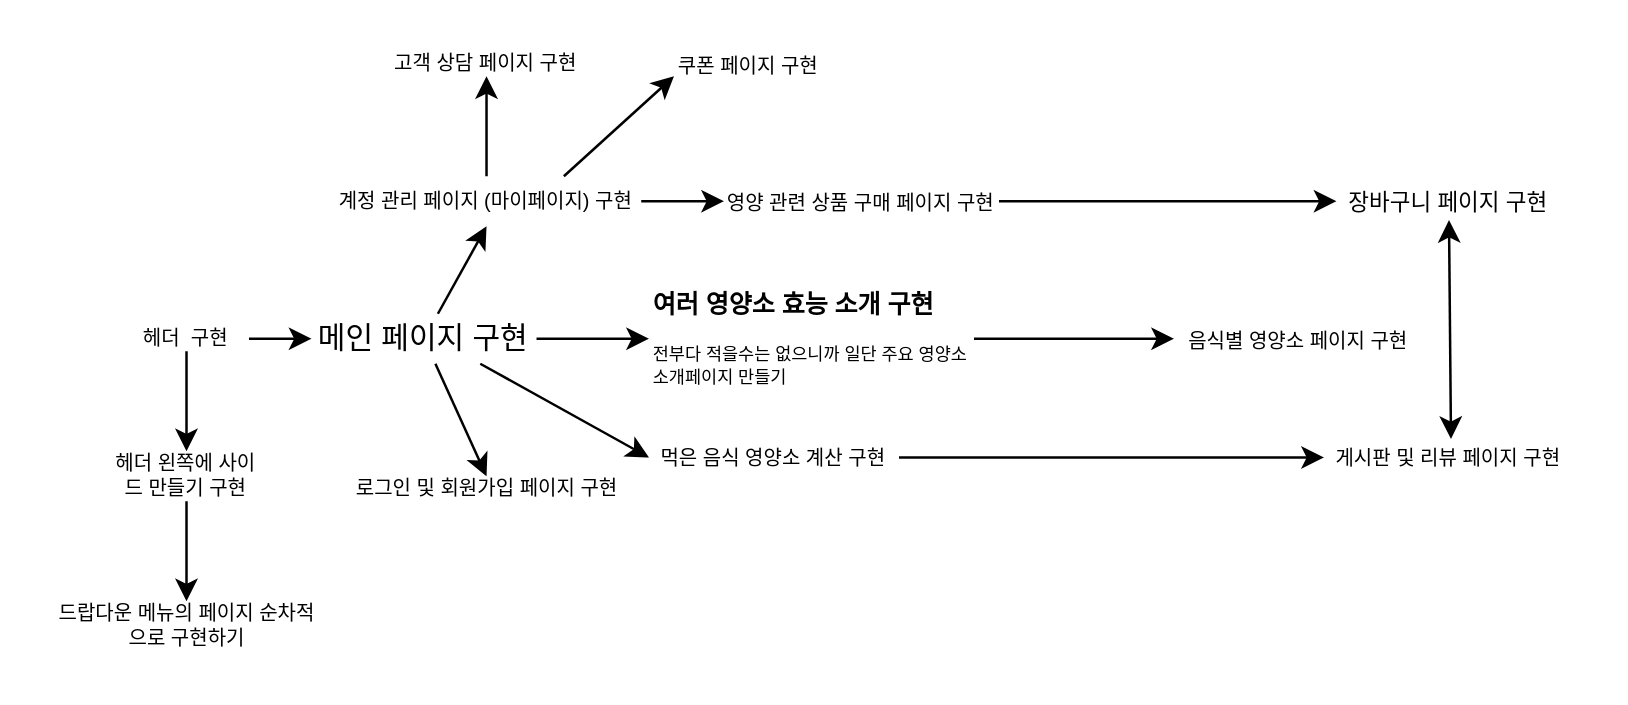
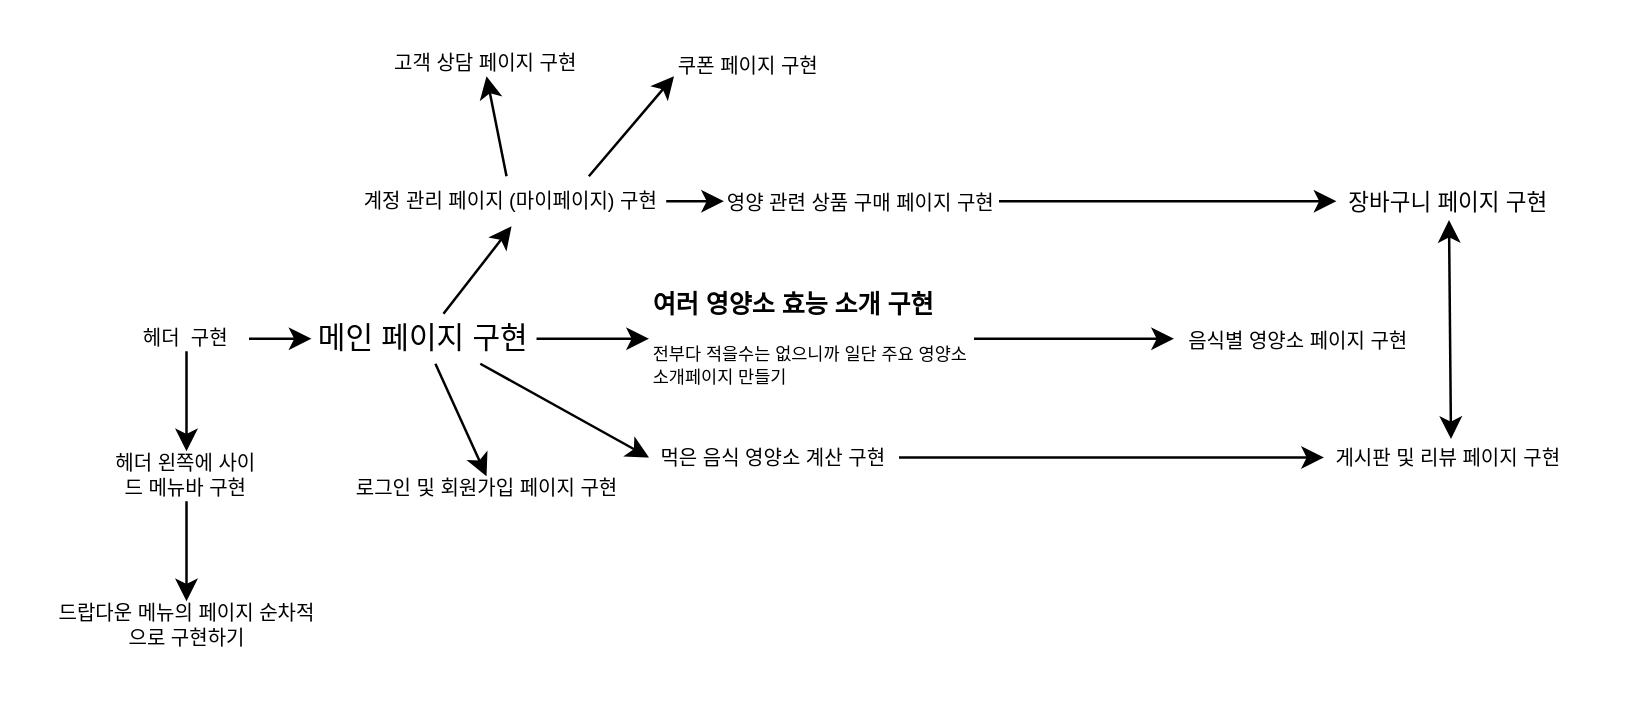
  <mxCell id="0" />
  <mxCell id="1" parent="0" />
  <mxCell id="2" style="edgeStyle=none;html=1;entryX=0;entryY=0.5;entryDx=0;entryDy=0;" parent="1" source="4" target="9" edge="1"><mxGeometry relative="1" as="geometry"><mxPoint x="149" y="135" as="targetPoint" /></mxGeometry></mxCell>
  <mxCell id="3" style="edgeStyle=none;html=1;" parent="1" source="4" target="23" edge="1"><mxGeometry relative="1" as="geometry"><mxPoint x="74" y="180" as="targetPoint" /></mxGeometry></mxCell>
  <mxCell id="4" value="헤더&amp;nbsp; 구현" style="text;html=1;align=center;verticalAlign=middle;whiteSpace=wrap;rounded=0;fontSize=8;" parent="1" vertex="1"><mxGeometry x="49" y="130" width="50" height="10" as="geometry" /></mxCell>
  <mxCell id="5" style="edgeStyle=none;html=1;entryX=0.5;entryY=0;entryDx=0;entryDy=0;" parent="1" source="9" target="10" edge="1"><mxGeometry relative="1" as="geometry"><mxPoint x="164" y="-10" as="targetPoint" /></mxGeometry></mxCell>
  <mxCell id="6" style="edgeStyle=none;html=1;entryX=0.5;entryY=1;entryDx=0;entryDy=0;" parent="1" source="9" target="14" edge="1"><mxGeometry relative="1" as="geometry"><mxPoint x="194" y="80" as="targetPoint" /></mxGeometry></mxCell>
  <mxCell id="7" style="edgeStyle=none;html=1;entryX=0;entryY=0.5;entryDx=0;entryDy=0;" parent="1" source="9" target="28" edge="1"><mxGeometry relative="1" as="geometry"><mxPoint x="289" y="135" as="targetPoint" /></mxGeometry></mxCell>
  <mxCell id="8" style="edgeStyle=none;html=1;exitX=0.75;exitY=1;exitDx=0;exitDy=0;entryX=0;entryY=0.5;entryDx=0;entryDy=0;" parent="1" source="9" target="16" edge="1"><mxGeometry relative="1" as="geometry"><mxPoint x="269" y="180" as="targetPoint" /></mxGeometry></mxCell>
  <mxCell id="9" value="메인 페이지 구현" style="text;html=1;align=center;verticalAlign=middle;whiteSpace=wrap;rounded=0;" parent="1" vertex="1"><mxGeometry x="124.01" y="125" width="90" height="20" as="geometry" /></mxCell>
  <mxCell id="10" value="로그인 및 회원가입&amp;nbsp;&lt;span style=&quot;background-color: transparent;&quot;&gt;페이지 구현&lt;/span&gt;" style="text;html=1;align=center;verticalAlign=middle;whiteSpace=wrap;rounded=0;fontSize=8;" parent="1" vertex="1"><mxGeometry x="136.51" y="190" width="115" height="10" as="geometry" /></mxCell>
  <mxCell id="11" style="edgeStyle=none;html=1;entryX=0;entryY=0.5;entryDx=0;entryDy=0;" parent="1" source="14" target="19" edge="1"><mxGeometry relative="1" as="geometry"><mxPoint x="269" y="-122" as="targetPoint" /></mxGeometry></mxCell>
  <mxCell id="12" style="edgeStyle=none;html=1;entryX=0.5;entryY=1;entryDx=0;entryDy=0;" parent="1" source="14" target="21" edge="1"><mxGeometry relative="1" as="geometry"><mxPoint x="69" y="-130" as="targetPoint" /></mxGeometry></mxCell>
  <mxCell id="13" style="edgeStyle=none;html=1;exitX=0.75;exitY=0;exitDx=0;exitDy=0;entryX=0;entryY=1;entryDx=0;entryDy=0;" parent="1" source="14" target="25" edge="1"><mxGeometry relative="1" as="geometry"><mxPoint x="289" y="40" as="targetPoint" /></mxGeometry></mxCell>
- <mxCell id="14" value="계정 관리 페이지 &lt;span style=&quot;background-color: transparent;&quot;&gt;(마이페이지) 구현&lt;/span&gt;" style="text;html=1;align=center;verticalAlign=middle;whiteSpace=wrap;rounded=0;fontSize=8;" parent="1" vertex="1"><mxGeometry x="132.14" y="70" width="123.75" height="20" as="geometry" /></mxCell>
+ <mxCell id="14" value="계정 관리 페이지 &lt;span style=&quot;background-color: transparent;&quot;&gt;(마이페이지) 구현&lt;/span&gt;" style="text;html=1;align=center;verticalAlign=middle;whiteSpace=wrap;rounded=0;fontSize=8;" parent="1" vertex="1"><mxGeometry x="142.14" y="70" width="123.75" height="20" as="geometry" /></mxCell>
  <mxCell id="15" style="edgeStyle=none;html=1;entryX=0;entryY=0.5;entryDx=0;entryDy=0;" parent="1" source="16" target="20" edge="1"><mxGeometry relative="1" as="geometry"><mxPoint x="619" y="135" as="targetPoint" /></mxGeometry></mxCell>
  <mxCell id="16" value="먹은 음식 영양소 계산 구현" style="text;html=1;align=center;verticalAlign=middle;whiteSpace=wrap;rounded=0;fontSize=8;" parent="1" vertex="1"><mxGeometry x="259" y="175" width="100" height="15" as="geometry" /></mxCell>
  <mxCell id="17" value="&lt;font style=&quot;font-size: 9px;&quot;&gt;장바구니 페이지 구현&lt;/font&gt;" style="text;html=1;align=center;verticalAlign=middle;whiteSpace=wrap;rounded=0;fontSize=10;" parent="1" vertex="1"><mxGeometry x="534" y="72.5" width="90" height="15" as="geometry" /></mxCell>
  <mxCell id="18" style="edgeStyle=none;html=1;entryX=0;entryY=0.5;entryDx=0;entryDy=0;exitX=1;exitY=0.5;exitDx=0;exitDy=0;" parent="1" source="19" target="17" edge="1"><mxGeometry relative="1" as="geometry" /></mxCell>
  <mxCell id="19" value="&lt;font style=&quot;font-size: 8px;&quot;&gt;영양 관련 상품 구매 페이지 구현&lt;/font&gt;" style="text;html=1;align=center;verticalAlign=middle;whiteSpace=wrap;rounded=0;fontSize=10;" parent="1" vertex="1"><mxGeometry x="289" y="72.5" width="110" height="15" as="geometry" /></mxCell>
  <mxCell id="20" value="게시판 및 리뷰 페이지 구현" style="text;html=1;align=center;verticalAlign=middle;whiteSpace=wrap;rounded=0;fontSize=8;" parent="1" vertex="1"><mxGeometry x="529" y="177.5" width="100" height="10" as="geometry" /></mxCell>
  <mxCell id="21" value="고객 상담 페이지 구현" style="text;html=1;align=center;verticalAlign=middle;whiteSpace=wrap;rounded=0;fontSize=8;" parent="1" vertex="1"><mxGeometry x="149.01" y="20" width="90" height="10" as="geometry" /></mxCell>
  <mxCell id="22" style="edgeStyle=none;html=1;" parent="1" source="23" target="29" edge="1"><mxGeometry relative="1" as="geometry"><mxPoint x="74" y="250" as="targetPoint" /></mxGeometry></mxCell>
- <mxCell id="23" value="헤더 왼쪽에 사이드 만들기 구현" style="text;html=1;align=center;verticalAlign=middle;whiteSpace=wrap;rounded=0;fontSize=8;" parent="1" vertex="1"><mxGeometry x="44" y="180" width="60" height="20" as="geometry" /></mxCell>
+ <mxCell id="23" value="헤더 왼쪽에 사이드 메뉴바 구현" style="text;html=1;align=center;verticalAlign=middle;whiteSpace=wrap;rounded=0;fontSize=8;" parent="1" vertex="1"><mxGeometry x="44" y="180" width="60" height="20" as="geometry" /></mxCell>
  <mxCell id="24" style="edgeStyle=none;html=1;exitX=1;exitY=0.5;exitDx=0;exitDy=0;entryX=0;entryY=0.5;entryDx=0;entryDy=0;" parent="1" source="28" target="26" edge="1"><mxGeometry relative="1" as="geometry"><mxPoint x="354" y="150" as="targetPoint" /><mxPoint x="419" y="135" as="sourcePoint" /></mxGeometry></mxCell>
  <mxCell id="25" value="&lt;font style=&quot;font-size: 8px;&quot;&gt;쿠폰 페이지 구현&lt;/font&gt;" style="text;html=1;align=center;verticalAlign=middle;whiteSpace=wrap;rounded=0;" parent="1" vertex="1"><mxGeometry x="269" y="20" width="60" height="10" as="geometry" /></mxCell>
  <mxCell id="26" value="&lt;font style=&quot;font-size: 8px;&quot;&gt;음식별 영양소 페이지 구현&lt;/font&gt;" style="text;html=1;align=center;verticalAlign=middle;whiteSpace=wrap;rounded=0;" parent="1" vertex="1"><mxGeometry x="469" y="127.5" width="100" height="15" as="geometry" /></mxCell>
  <mxCell id="27" value="" style="endArrow=classic;startArrow=classic;html=1;entryX=0.5;entryY=1;entryDx=0;entryDy=0;exitX=0.508;exitY=-0.24;exitDx=0;exitDy=0;exitPerimeter=0;" parent="1" source="20" target="17" edge="1"><mxGeometry width="50" height="50" relative="1" as="geometry"><mxPoint x="439" y="150" as="sourcePoint" /><mxPoint x="489" y="100" as="targetPoint" /></mxGeometry></mxCell>
  <mxCell id="28" value="&lt;h1 style=&quot;margin-top: 0px;&quot;&gt;&lt;font size=&quot;1&quot;&gt;여러 영양소 효능 소개 구현&lt;/font&gt;&lt;/h1&gt;&lt;p&gt;전부다 적을수는 없으니까 일단 주요 영양소 소개페이지 만들기&lt;/p&gt;" style="text;html=1;whiteSpace=wrap;overflow=hidden;rounded=0;fontSize=7;" parent="1" vertex="1"><mxGeometry x="259" y="105" width="130" height="60" as="geometry" /></mxCell>
  <mxCell id="29" value="드랍다운 메뉴의 페이지 순차적으로 구현하기" style="text;html=1;align=center;verticalAlign=middle;whiteSpace=wrap;rounded=0;fontSize=8;" parent="1" vertex="1"><mxGeometry x="20.57" y="240" width="106.86" height="20" as="geometry" /></mxCell>
